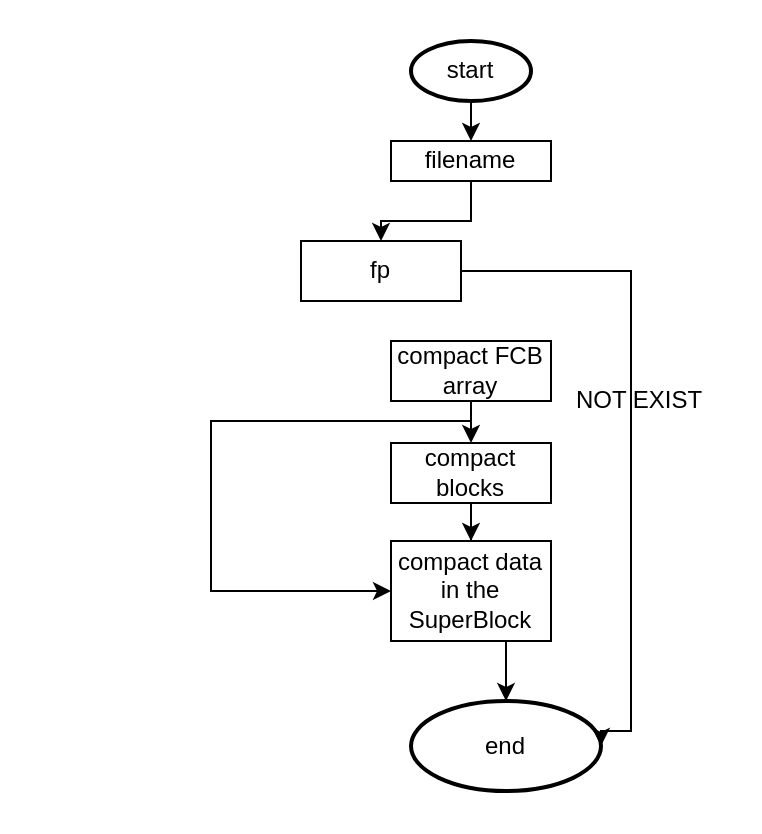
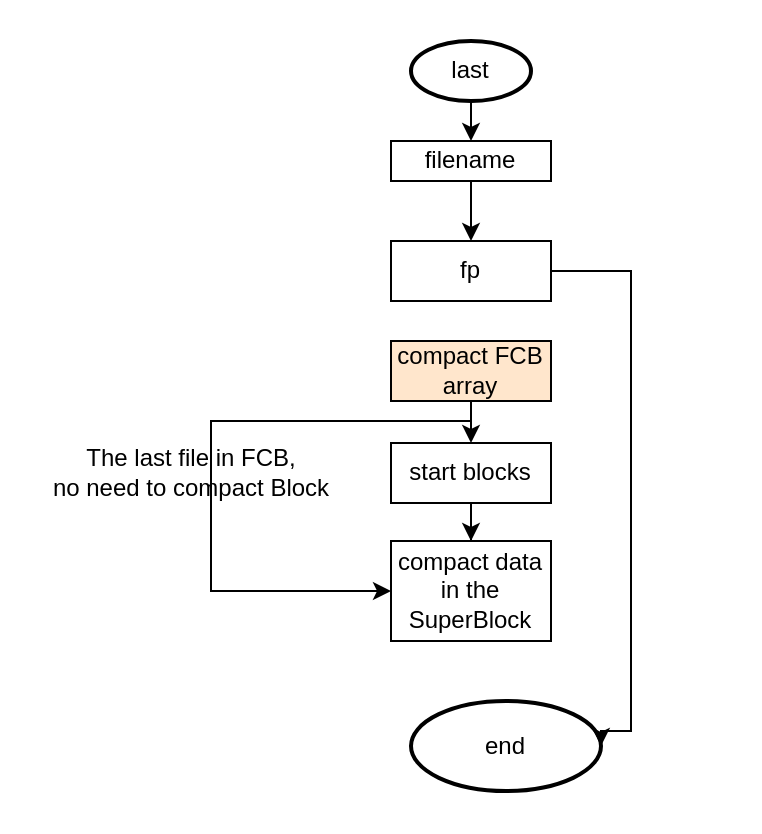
  <mxCell id="0" />
  <mxCell id="1" parent="0" />
  <mxCell id="2" style="edgeStyle=orthogonalEdgeStyle;rounded=0;orthogonalLoop=1;jettySize=auto;html=1;exitX=0.5;exitY=1;exitDx=0;exitDy=0;exitPerimeter=0;entryX=0.5;entryY=0;entryDx=0;entryDy=0;" edge="1" parent="1" source="3" target="6"><mxGeometry relative="1" as="geometry" /></mxCell>
- <mxCell id="3" value="start" style="strokeWidth=2;html=1;shape=mxgraph.flowchart.start_1;whiteSpace=wrap;" vertex="1" parent="1"><mxGeometry x="205" y="20" width="60" height="30" as="geometry" /></mxCell>
+ <mxCell id="3" value="last" style="strokeWidth=2;html=1;shape=mxgraph.flowchart.start_1;whiteSpace=wrap;" vertex="1" parent="1"><mxGeometry x="205" y="20" width="60" height="30" as="geometry" /></mxCell>
  <mxCell id="4" value="end" style="strokeWidth=2;html=1;shape=mxgraph.flowchart.start_1;whiteSpace=wrap;" vertex="1" parent="1"><mxGeometry x="205" y="350" width="95" height="45" as="geometry" /></mxCell>
  <mxCell id="5" value="" style="edgeStyle=orthogonalEdgeStyle;rounded=0;orthogonalLoop=1;jettySize=auto;html=1;" edge="1" parent="1" source="6" target="9"><mxGeometry relative="1" as="geometry" /></mxCell>
  <mxCell id="6" value="filename" style="whiteSpace=wrap;html=1;" vertex="1" parent="1"><mxGeometry x="195" y="70" width="80" height="20" as="geometry" /></mxCell>
  <mxCell id="7" style="edgeStyle=orthogonalEdgeStyle;rounded=0;orthogonalLoop=1;jettySize=auto;html=1;entryX=1;entryY=0.5;entryDx=0;entryDy=0;entryPerimeter=0;" edge="1" parent="1" source="9" target="4"><mxGeometry relative="1" as="geometry"><Array as="points"><mxPoint x="315" y="135" /><mxPoint x="315" y="365" /></Array></mxGeometry></mxCell>
  <mxCell id="8" style="edgeStyle=orthogonalEdgeStyle;rounded=0;orthogonalLoop=1;jettySize=auto;html=1;entryX=0;entryY=0.5;entryDx=0;entryDy=0;" edge="1" parent="1" target="15"><mxGeometry relative="1" as="geometry"><mxPoint x="235" y="210" as="sourcePoint" /><Array as="points"><mxPoint x="105" y="210" /><mxPoint x="105" y="295" /></Array></mxGeometry></mxCell>
- <mxCell id="9" value="fp" style="whiteSpace=wrap;html=1;" vertex="1" parent="1"><mxGeometry x="150" y="120" width="80" height="30" as="geometry" /></mxCell>
+ <mxCell id="9" value="fp" style="whiteSpace=wrap;html=1;" vertex="1" parent="1"><mxGeometry x="195" y="120" width="80" height="30" as="geometry" /></mxCell>
  <mxCell id="10" value="" style="edgeStyle=orthogonalEdgeStyle;rounded=0;orthogonalLoop=1;jettySize=auto;html=1;" edge="1" parent="1" source="11" target="13"><mxGeometry relative="1" as="geometry" /></mxCell>
- <mxCell id="11" value="compact FCB array" style="whiteSpace=wrap;html=1;" vertex="1" parent="1"><mxGeometry x="195" y="170" width="80" height="30" as="geometry" /></mxCell>
+ <mxCell id="11" value="compact FCB array" style="whiteSpace=wrap;html=1;fillColor=#ffe6cc;" vertex="1" parent="1"><mxGeometry x="195" y="170" width="80" height="30" as="geometry" /></mxCell>
  <mxCell id="12" value="" style="edgeStyle=orthogonalEdgeStyle;rounded=0;orthogonalLoop=1;jettySize=auto;html=1;" edge="1" parent="1" source="13" target="15"><mxGeometry relative="1" as="geometry" /></mxCell>
- <mxCell id="13" value="compact blocks" style="whiteSpace=wrap;html=1;" vertex="1" parent="1"><mxGeometry x="195" y="221" width="80" height="30" as="geometry" /></mxCell>
- <mxCell id="14" style="edgeStyle=orthogonalEdgeStyle;rounded=0;orthogonalLoop=1;jettySize=auto;html=1;exitX=0.5;exitY=1;exitDx=0;exitDy=0;entryX=0.5;entryY=0;entryDx=0;entryDy=0;entryPerimeter=0;" edge="1" parent="1" source="15" target="4"><mxGeometry relative="1" as="geometry" /></mxCell>
+ <mxCell id="13" value="start blocks" style="whiteSpace=wrap;html=1;" vertex="1" parent="1"><mxGeometry x="195" y="221" width="80" height="30" as="geometry" /></mxCell>
  <mxCell id="15" value="compact data in the SuperBlock" style="whiteSpace=wrap;html=1;" vertex="1" parent="1"><mxGeometry x="195" y="270" width="80" height="50" as="geometry" /></mxCell>
- <mxCell id="16" value="NOT EXIST" style="text;html=1;align=center;verticalAlign=middle;resizable=0;points=[];autosize=1;strokeColor=none;fillColor=none;" vertex="1" parent="1"><mxGeometry x="279" y="190" width="80" height="20" as="geometry" /></mxCell>
+ <mxCell id="17" value="The last file in FCB, &lt;br&gt;no need to compact Block" style="text;html=1;align=center;verticalAlign=middle;resizable=0;points=[];autosize=1;strokeColor=none;fillColor=none;" vertex="1" parent="1"><mxGeometry x="20" y="221" width="150" height="30" as="geometry" /></mxCell>
